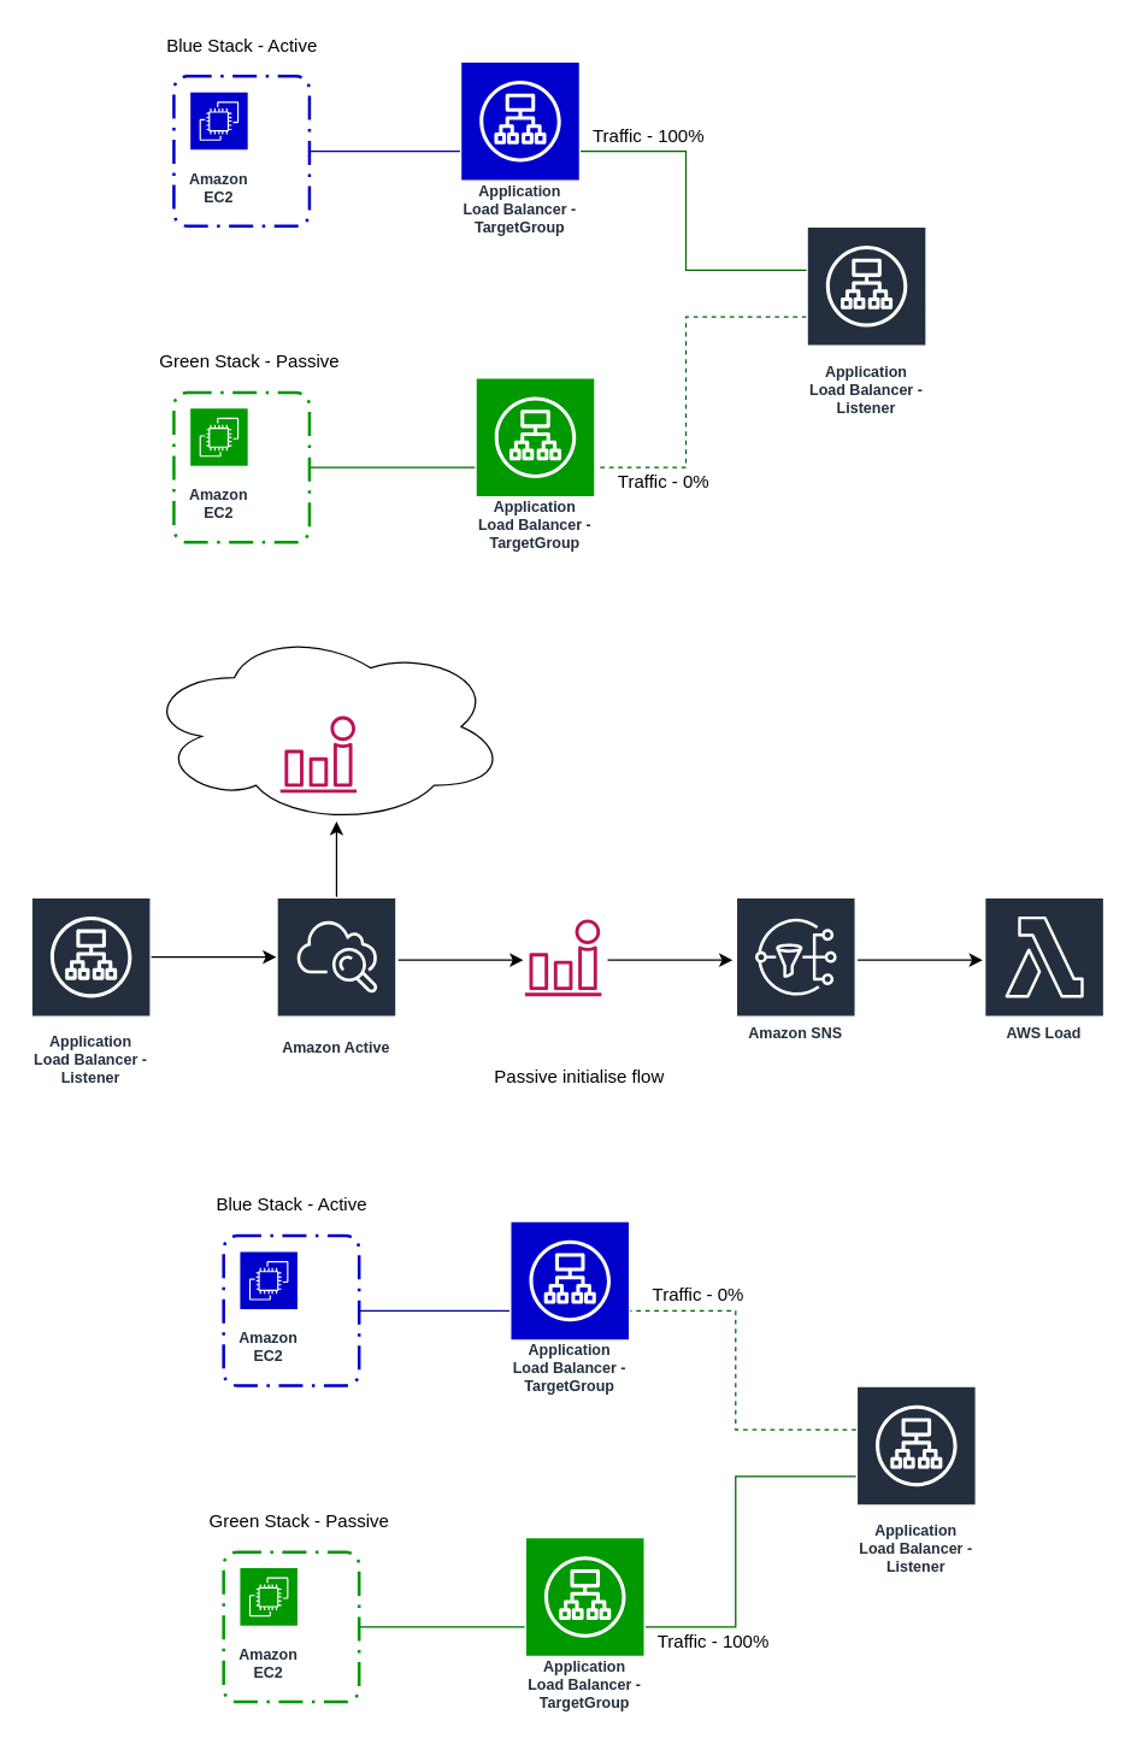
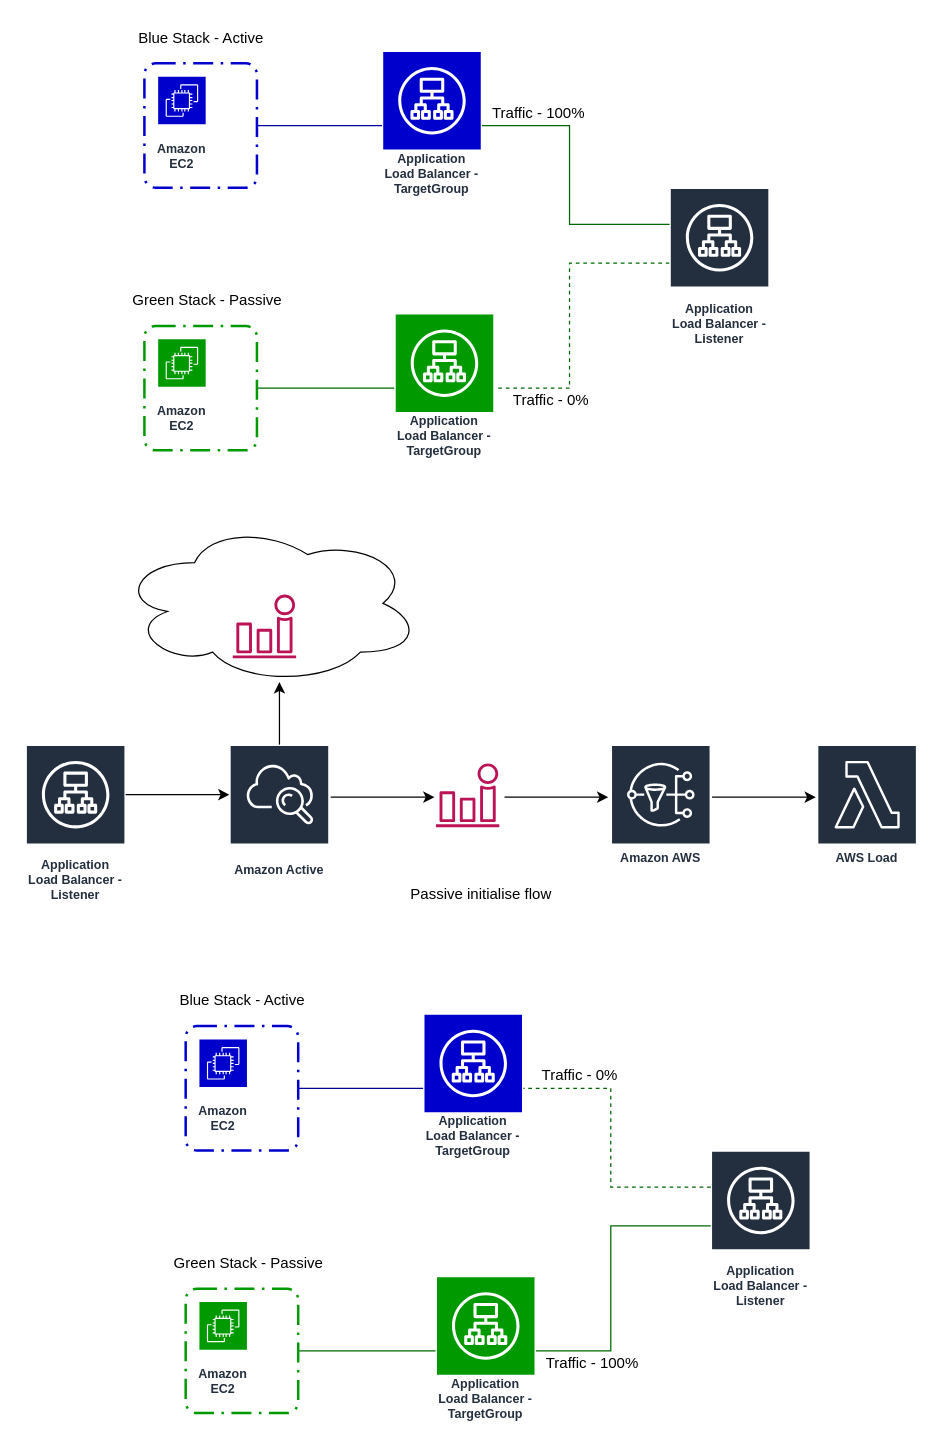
  <mxCell id="0" />
  <mxCell id="1" parent="0" />
  <mxCell id="2" value="Amazon EC2" style="outlineConnect=0;fontColor=#232F3E;gradientColor=none;strokeColor=#ffffff;dashed=0;verticalLabelPosition=middle;verticalAlign=bottom;align=center;html=1;whiteSpace=wrap;fontSize=10;fontStyle=1;spacing=3;shape=mxgraph.aws4.productIcon;prIcon=mxgraph.aws4.ec2;fillColor=#0000CC;" vertex="1" parent="1"><mxGeometry x="125" y="59.87" width="40" height="80" as="geometry" /></mxCell>
  <mxCell id="3" style="edgeStyle=orthogonalEdgeStyle;rounded=0;orthogonalLoop=1;jettySize=auto;html=1;exitX=1;exitY=0.5;exitDx=0;exitDy=0;strokeColor=#000099;endArrow=none;endFill=0;" edge="1" parent="1" source="4" target="7"><mxGeometry relative="1" as="geometry" /></mxCell>
  <mxCell id="4" value="" style="rounded=1;arcSize=10;dashed=1;fillColor=none;gradientColor=none;dashPattern=8 3 1 3;strokeWidth=2;strokeColor=#0000CC;" vertex="1" parent="1"><mxGeometry x="115" y="50.12" width="90" height="99.5" as="geometry" /></mxCell>
  <mxCell id="5" style="edgeStyle=orthogonalEdgeStyle;rounded=0;orthogonalLoop=1;jettySize=auto;html=1;endArrow=none;endFill=0;strokeColor=#006600;dashed=1;" edge="1" parent="1" source="6" target="11"><mxGeometry relative="1" as="geometry"><mxPoint x="525" y="214.87" as="sourcePoint" /><Array as="points"><mxPoint x="455" y="209.87" /><mxPoint x="455" y="309.87" /></Array></mxGeometry></mxCell>
  <mxCell id="6" value="Application Load Balancer - Listener" style="outlineConnect=0;fontColor=#232F3E;gradientColor=none;strokeColor=#ffffff;fillColor=#232F3E;dashed=0;verticalLabelPosition=middle;verticalAlign=bottom;align=center;html=1;whiteSpace=wrap;fontSize=10;fontStyle=1;spacing=3;shape=mxgraph.aws4.productIcon;prIcon=mxgraph.aws4.application_load_balancer;" vertex="1" parent="1"><mxGeometry x="535" y="149.62" width="80" height="130.25" as="geometry" /></mxCell>
  <mxCell id="7" value="Application Load Balancer - TargetGroup" style="outlineConnect=0;fontColor=#232F3E;gradientColor=none;strokeColor=#ffffff;dashed=0;verticalLabelPosition=middle;verticalAlign=bottom;align=center;html=1;whiteSpace=wrap;fontSize=10;fontStyle=1;spacing=3;shape=mxgraph.aws4.productIcon;prIcon=mxgraph.aws4.application_load_balancer;fillColor=#0000CC;" vertex="1" parent="1"><mxGeometry x="305" y="40" width="80" height="119.75" as="geometry" /></mxCell>
  <mxCell id="8" value="Amazon EC2" style="outlineConnect=0;fontColor=#232F3E;gradientColor=none;strokeColor=#ffffff;dashed=0;verticalLabelPosition=middle;verticalAlign=bottom;align=center;html=1;whiteSpace=wrap;fontSize=10;fontStyle=1;spacing=3;shape=mxgraph.aws4.productIcon;prIcon=mxgraph.aws4.ec2;fillColor=#009900;" vertex="1" parent="1"><mxGeometry x="125" y="269.87" width="40" height="80" as="geometry" /></mxCell>
  <mxCell id="9" style="edgeStyle=orthogonalEdgeStyle;rounded=0;orthogonalLoop=1;jettySize=auto;html=1;exitX=1;exitY=0.5;exitDx=0;exitDy=0;endArrow=none;endFill=0;strokeColor=#006600;" edge="1" parent="1" source="10" target="11"><mxGeometry relative="1" as="geometry" /></mxCell>
  <mxCell id="10" value="" style="rounded=1;arcSize=10;dashed=1;fillColor=none;gradientColor=none;dashPattern=8 3 1 3;strokeWidth=2;strokeColor=#009900;" vertex="1" parent="1"><mxGeometry x="115" y="260.12" width="90" height="99.5" as="geometry" /></mxCell>
  <mxCell id="11" value="Application Load Balancer - TargetGroup" style="outlineConnect=0;fontColor=#232F3E;gradientColor=none;strokeColor=#ffffff;dashed=0;verticalLabelPosition=middle;verticalAlign=bottom;align=center;html=1;whiteSpace=wrap;fontSize=10;fontStyle=1;spacing=3;shape=mxgraph.aws4.productIcon;prIcon=mxgraph.aws4.application_load_balancer;fillColor=#009900;" vertex="1" parent="1"><mxGeometry x="315" y="249.99" width="80" height="119.75" as="geometry" /></mxCell>
  <mxCell id="12" style="edgeStyle=orthogonalEdgeStyle;rounded=0;orthogonalLoop=1;jettySize=auto;html=1;endArrow=none;endFill=0;strokeColor=#006600;" edge="1" parent="1" target="7"><mxGeometry relative="1" as="geometry"><mxPoint x="535" y="178.87" as="sourcePoint" /><mxPoint x="405" y="28.87" as="targetPoint" /><Array as="points"><mxPoint x="455" y="178.87" /><mxPoint x="455" y="99.87" /></Array></mxGeometry></mxCell>
  <mxCell id="13" value="Traffic - 100%" style="text;html=1;resizable=0;autosize=1;align=center;verticalAlign=middle;points=[];fillColor=none;strokeColor=none;rounded=0;" vertex="1" parent="1"><mxGeometry x="385" y="79.87" width="90" height="20" as="geometry" /></mxCell>
  <mxCell id="14" value="Traffic - 0%" style="text;html=1;resizable=0;autosize=1;align=center;verticalAlign=middle;points=[];fillColor=none;strokeColor=none;rounded=0;" vertex="1" parent="1"><mxGeometry x="400" y="309.87" width="80" height="20" as="geometry" /></mxCell>
  <mxCell id="15" value="Blue Stack - Active" style="text;html=1;resizable=0;autosize=1;align=center;verticalAlign=middle;points=[];fillColor=none;strokeColor=none;rounded=0;" vertex="1" parent="1"><mxGeometry x="100" y="20" width="120" height="20" as="geometry" /></mxCell>
  <mxCell id="16" value="Green Stack - Passive" style="text;html=1;resizable=0;autosize=1;align=center;verticalAlign=middle;points=[];fillColor=none;strokeColor=none;rounded=0;" vertex="1" parent="1"><mxGeometry x="100" y="229.99" width="130" height="20" as="geometry" /></mxCell>
  <mxCell id="17" value="Amazon EC2" style="outlineConnect=0;fontColor=#232F3E;gradientColor=none;strokeColor=#ffffff;dashed=0;verticalLabelPosition=middle;verticalAlign=bottom;align=center;html=1;whiteSpace=wrap;fontSize=10;fontStyle=1;spacing=3;shape=mxgraph.aws4.productIcon;prIcon=mxgraph.aws4.ec2;fillColor=#0000CC;" vertex="1" parent="1"><mxGeometry x="158" y="829.87" width="40" height="80" as="geometry" /></mxCell>
  <mxCell id="18" style="edgeStyle=orthogonalEdgeStyle;rounded=0;orthogonalLoop=1;jettySize=auto;html=1;exitX=1;exitY=0.5;exitDx=0;exitDy=0;strokeColor=#000099;endArrow=none;endFill=0;" edge="1" parent="1" source="19" target="22"><mxGeometry relative="1" as="geometry" /></mxCell>
  <mxCell id="19" value="" style="rounded=1;arcSize=10;dashed=1;fillColor=none;gradientColor=none;dashPattern=8 3 1 3;strokeWidth=2;strokeColor=#0000CC;" vertex="1" parent="1"><mxGeometry x="148" y="820.12" width="90" height="99.5" as="geometry" /></mxCell>
  <mxCell id="20" style="edgeStyle=orthogonalEdgeStyle;rounded=0;orthogonalLoop=1;jettySize=auto;html=1;endArrow=none;endFill=0;strokeColor=#006600;" edge="1" parent="1" source="21" target="26"><mxGeometry relative="1" as="geometry"><mxPoint x="558" y="984.87" as="sourcePoint" /><Array as="points"><mxPoint x="488" y="979.87" /><mxPoint x="488" y="1079.87" /></Array></mxGeometry></mxCell>
  <mxCell id="21" value="Application Load Balancer - Listener" style="outlineConnect=0;fontColor=#232F3E;gradientColor=none;strokeColor=#ffffff;fillColor=#232F3E;dashed=0;verticalLabelPosition=middle;verticalAlign=bottom;align=center;html=1;whiteSpace=wrap;fontSize=10;fontStyle=1;spacing=3;shape=mxgraph.aws4.productIcon;prIcon=mxgraph.aws4.application_load_balancer;" vertex="1" parent="1"><mxGeometry x="568" y="919.62" width="80" height="130.25" as="geometry" /></mxCell>
  <mxCell id="22" value="Application Load Balancer - TargetGroup" style="outlineConnect=0;fontColor=#232F3E;gradientColor=none;strokeColor=#ffffff;dashed=0;verticalLabelPosition=middle;verticalAlign=bottom;align=center;html=1;whiteSpace=wrap;fontSize=10;fontStyle=1;spacing=3;shape=mxgraph.aws4.productIcon;prIcon=mxgraph.aws4.application_load_balancer;fillColor=#0000CC;" vertex="1" parent="1"><mxGeometry x="338" y="810" width="80" height="119.75" as="geometry" /></mxCell>
  <mxCell id="23" value="Amazon EC2" style="outlineConnect=0;fontColor=#232F3E;gradientColor=none;strokeColor=#ffffff;dashed=0;verticalLabelPosition=middle;verticalAlign=bottom;align=center;html=1;whiteSpace=wrap;fontSize=10;fontStyle=1;spacing=3;shape=mxgraph.aws4.productIcon;prIcon=mxgraph.aws4.ec2;fillColor=#009900;" vertex="1" parent="1"><mxGeometry x="158" y="1039.87" width="40" height="80" as="geometry" /></mxCell>
  <mxCell id="24" style="edgeStyle=orthogonalEdgeStyle;rounded=0;orthogonalLoop=1;jettySize=auto;html=1;exitX=1;exitY=0.5;exitDx=0;exitDy=0;endArrow=none;endFill=0;strokeColor=#006600;" edge="1" parent="1" source="25" target="26"><mxGeometry relative="1" as="geometry" /></mxCell>
  <mxCell id="25" value="" style="rounded=1;arcSize=10;dashed=1;fillColor=none;gradientColor=none;dashPattern=8 3 1 3;strokeWidth=2;strokeColor=#009900;" vertex="1" parent="1"><mxGeometry x="148" y="1030.12" width="90" height="99.5" as="geometry" /></mxCell>
  <mxCell id="26" value="Application Load Balancer - TargetGroup" style="outlineConnect=0;fontColor=#232F3E;gradientColor=none;strokeColor=#ffffff;dashed=0;verticalLabelPosition=middle;verticalAlign=bottom;align=center;html=1;whiteSpace=wrap;fontSize=10;fontStyle=1;spacing=3;shape=mxgraph.aws4.productIcon;prIcon=mxgraph.aws4.application_load_balancer;fillColor=#009900;" vertex="1" parent="1"><mxGeometry x="348" y="1019.99" width="80" height="119.75" as="geometry" /></mxCell>
  <mxCell id="27" style="edgeStyle=orthogonalEdgeStyle;rounded=0;orthogonalLoop=1;jettySize=auto;html=1;endArrow=none;endFill=0;strokeColor=#006600;dashed=1;" edge="1" parent="1" target="22"><mxGeometry relative="1" as="geometry"><mxPoint x="568" y="948.87" as="sourcePoint" /><mxPoint x="438" y="798.87" as="targetPoint" /><Array as="points"><mxPoint x="488" y="948.87" /><mxPoint x="488" y="869.87" /></Array></mxGeometry></mxCell>
  <mxCell id="28" value="Traffic - 0%" style="text;html=1;resizable=0;autosize=1;align=center;verticalAlign=middle;points=[];fillColor=none;strokeColor=none;rounded=0;" vertex="1" parent="1"><mxGeometry x="423" y="849.87" width="80" height="20" as="geometry" /></mxCell>
  <mxCell id="29" value="Traffic - 100%" style="text;html=1;resizable=0;autosize=1;align=center;verticalAlign=middle;points=[];fillColor=none;strokeColor=none;rounded=0;" vertex="1" parent="1"><mxGeometry x="428" y="1079.87" width="90" height="20" as="geometry" /></mxCell>
  <mxCell id="30" value="Blue Stack - Active" style="text;html=1;resizable=0;autosize=1;align=center;verticalAlign=middle;points=[];fillColor=none;strokeColor=none;rounded=0;" vertex="1" parent="1"><mxGeometry x="133" y="790" width="120" height="20" as="geometry" /></mxCell>
  <mxCell id="31" value="Green Stack - Passive" style="text;html=1;resizable=0;autosize=1;align=center;verticalAlign=middle;points=[];fillColor=none;strokeColor=none;rounded=0;" vertex="1" parent="1"><mxGeometry x="133" y="999.99" width="130" height="20" as="geometry" /></mxCell>
  <mxCell id="32" value="Application Load Balancer - Listener" style="outlineConnect=0;fontColor=#232F3E;gradientColor=none;strokeColor=#ffffff;fillColor=#232F3E;dashed=0;verticalLabelPosition=middle;verticalAlign=bottom;align=center;html=1;whiteSpace=wrap;fontSize=10;fontStyle=1;spacing=3;shape=mxgraph.aws4.productIcon;prIcon=mxgraph.aws4.application_load_balancer;" vertex="1" parent="1"><mxGeometry x="20" y="595" width="80" height="130.25" as="geometry" /></mxCell>
  <mxCell id="33" value="Amazon Active" style="outlineConnect=0;fontColor=#232F3E;gradientColor=none;strokeColor=#ffffff;fillColor=#232F3E;dashed=0;verticalLabelPosition=middle;verticalAlign=bottom;align=center;html=1;whiteSpace=wrap;fontSize=10;fontStyle=1;spacing=3;shape=mxgraph.aws4.productIcon;prIcon=mxgraph.aws4.cloudwatch;" vertex="1" parent="1"><mxGeometry x="183" y="595" width="80" height="110" as="geometry" /></mxCell>
- <mxCell id="34" value="Amazon SNS" style="outlineConnect=0;fontColor=#232F3E;gradientColor=none;strokeColor=#ffffff;fillColor=#232F3E;dashed=0;verticalLabelPosition=middle;verticalAlign=bottom;align=center;html=1;whiteSpace=wrap;fontSize=10;fontStyle=1;spacing=3;shape=mxgraph.aws4.productIcon;prIcon=mxgraph.aws4.sns;" vertex="1" parent="1"><mxGeometry x="488" y="595" width="80" height="100" as="geometry" /></mxCell>
+ <mxCell id="34" value="Amazon AWS" style="outlineConnect=0;fontColor=#232F3E;gradientColor=none;strokeColor=#ffffff;fillColor=#232F3E;dashed=0;verticalLabelPosition=middle;verticalAlign=bottom;align=center;html=1;whiteSpace=wrap;fontSize=10;fontStyle=1;spacing=3;shape=mxgraph.aws4.productIcon;prIcon=mxgraph.aws4.sns;" vertex="1" parent="1"><mxGeometry x="488" y="595" width="80" height="100" as="geometry" /></mxCell>
  <mxCell id="35" value="AWS Load" style="outlineConnect=0;fontColor=#232F3E;gradientColor=none;strokeColor=#ffffff;fillColor=#232F3E;dashed=0;verticalLabelPosition=middle;verticalAlign=bottom;align=center;html=1;whiteSpace=wrap;fontSize=10;fontStyle=1;spacing=3;shape=mxgraph.aws4.productIcon;prIcon=mxgraph.aws4.lambda;" vertex="1" parent="1"><mxGeometry x="653" y="595" width="80" height="100" as="geometry" /></mxCell>
  <mxCell id="36" value="" style="outlineConnect=0;fontColor=#232F3E;gradientColor=none;fillColor=#BC1356;strokeColor=none;dashed=0;verticalLabelPosition=bottom;verticalAlign=top;align=center;html=1;fontSize=12;fontStyle=0;aspect=fixed;pointerEvents=1;shape=mxgraph.aws4.alarm;" vertex="1" parent="1"><mxGeometry x="185.5" y="475" width="51" height="51" as="geometry" /></mxCell>
  <mxCell id="37" value="" style="outlineConnect=0;fontColor=#232F3E;gradientColor=none;fillColor=#BC1356;strokeColor=none;dashed=0;verticalLabelPosition=bottom;verticalAlign=top;align=center;html=1;fontSize=12;fontStyle=0;aspect=fixed;pointerEvents=1;shape=mxgraph.aws4.alarm;" vertex="1" parent="1"><mxGeometry x="348" y="610" width="51" height="51" as="geometry" /></mxCell>
  <mxCell id="38" value="Passive initialise flow" style="text;html=1;resizable=0;autosize=1;align=center;verticalAlign=middle;points=[];fillColor=none;strokeColor=none;rounded=0;" vertex="1" parent="1"><mxGeometry x="319" y="705" width="130" height="20" as="geometry" /></mxCell>
  <mxCell id="39" style="edgeStyle=orthogonalEdgeStyle;rounded=0;orthogonalLoop=1;jettySize=auto;html=1;exitX=1;exitY=0.5;exitDx=0;exitDy=0;endArrow=classic;endFill=1;" edge="1" parent="1"><mxGeometry relative="1" as="geometry"><mxPoint x="100" y="635" as="sourcePoint" /><mxPoint x="183" y="635" as="targetPoint" /><Array as="points"><mxPoint x="100" y="635.13" /></Array></mxGeometry></mxCell>
  <mxCell id="40" style="edgeStyle=orthogonalEdgeStyle;rounded=0;orthogonalLoop=1;jettySize=auto;html=1;exitX=1;exitY=0.5;exitDx=0;exitDy=0;endArrow=classic;endFill=1;" edge="1" parent="1"><mxGeometry relative="1" as="geometry"><mxPoint x="264" y="637" as="sourcePoint" /><mxPoint x="347" y="637" as="targetPoint" /><Array as="points"><mxPoint x="337" y="637" /><mxPoint x="337" y="637" /></Array></mxGeometry></mxCell>
  <mxCell id="41" style="edgeStyle=orthogonalEdgeStyle;rounded=0;orthogonalLoop=1;jettySize=auto;html=1;exitX=1;exitY=0.5;exitDx=0;exitDy=0;endArrow=classic;endFill=1;" edge="1" parent="1"><mxGeometry relative="1" as="geometry"><mxPoint x="403" y="637" as="sourcePoint" /><mxPoint x="486" y="637" as="targetPoint" /><Array as="points"><mxPoint x="476" y="637" /><mxPoint x="476" y="637" /></Array></mxGeometry></mxCell>
  <mxCell id="42" style="edgeStyle=orthogonalEdgeStyle;rounded=0;orthogonalLoop=1;jettySize=auto;html=1;exitX=1;exitY=0.5;exitDx=0;exitDy=0;endArrow=classic;endFill=1;" edge="1" parent="1"><mxGeometry relative="1" as="geometry"><mxPoint x="569" y="637" as="sourcePoint" /><mxPoint x="652" y="637" as="targetPoint" /><Array as="points"><mxPoint x="642" y="637" /><mxPoint x="642" y="637" /></Array></mxGeometry></mxCell>
  <mxCell id="43" value="" style="ellipse;shape=cloud;whiteSpace=wrap;html=1;fillColor=none;" vertex="1" parent="1"><mxGeometry x="94.75" y="417" width="241.25" height="130" as="geometry" /></mxCell>
  <mxCell id="44" value="" style="endArrow=classic;html=1;strokeColor=#000000;endFill=1;" edge="1" parent="1"><mxGeometry width="50" height="50" relative="1" as="geometry"><mxPoint x="223" y="595" as="sourcePoint" /><mxPoint x="223" y="545" as="targetPoint" /></mxGeometry></mxCell>
